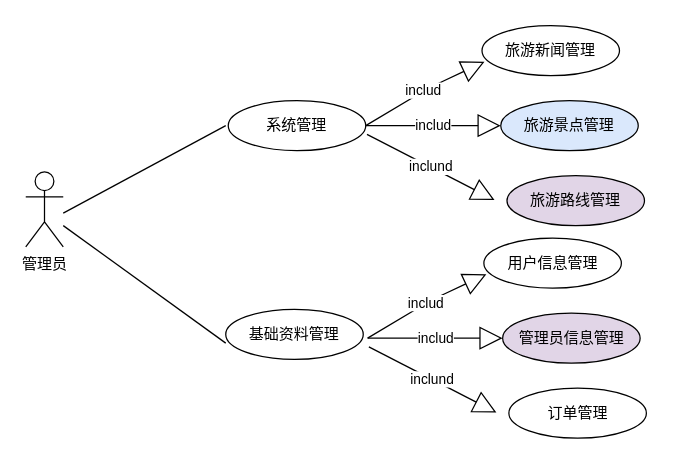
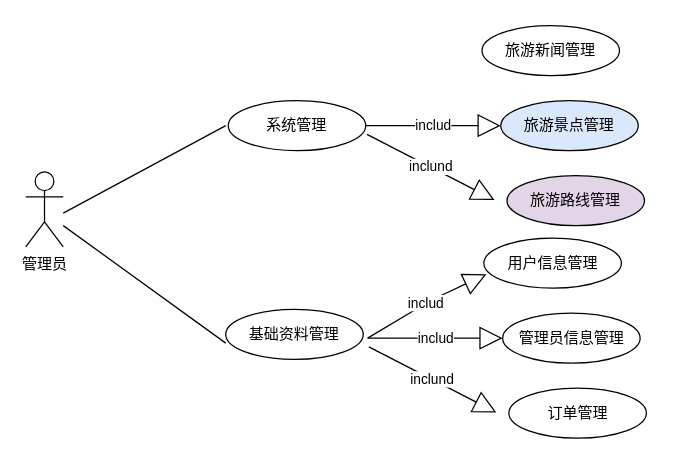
  <mxCell id="0" />
  <mxCell id="1" parent="0" />
  <mxCell id="2" value="基础资料管理" style="ellipse;whiteSpace=wrap;html=1;" vertex="1" parent="1"><mxGeometry x="180" y="247" width="110" height="40" as="geometry" /></mxCell>
  <mxCell id="3" value="系统管理" style="ellipse;whiteSpace=wrap;html=1;" vertex="1" parent="1"><mxGeometry x="182" y="80" width="110" height="40" as="geometry" /></mxCell>
  <mxCell id="4" value="&lt;font style=&quot;vertical-align: inherit&quot;&gt;&lt;font style=&quot;vertical-align: inherit&quot;&gt;旅游新闻管理&lt;/font&gt;&lt;/font&gt;" style="ellipse;whiteSpace=wrap;html=1;" vertex="1" parent="1"><mxGeometry x="385" y="20" width="110" height="40" as="geometry" /></mxCell>
  <mxCell id="5" value="&lt;font style=&quot;vertical-align: inherit&quot;&gt;&lt;font style=&quot;vertical-align: inherit&quot;&gt;旅游景点管理&lt;/font&gt;&lt;/font&gt;" style="ellipse;whiteSpace=wrap;html=1;fillColor=#dae8fc;" vertex="1" parent="1"><mxGeometry x="400" y="80" width="110" height="40" as="geometry" /></mxCell>
  <mxCell id="6" value="&lt;font style=&quot;vertical-align: inherit&quot;&gt;&lt;font style=&quot;vertical-align: inherit&quot;&gt;管理员&lt;/font&gt;&lt;/font&gt;" style="shape=umlActor;verticalLabelPosition=bottom;labelBackgroundColor=#ffffff;verticalAlign=top;html=1;" vertex="1" parent="1"><mxGeometry x="20" y="137" width="30" height="60" as="geometry" /></mxCell>
  <mxCell id="7" value="&lt;font style=&quot;vertical-align: inherit&quot;&gt;&lt;font style=&quot;vertical-align: inherit&quot;&gt;旅游路线管理&lt;/font&gt;&lt;/font&gt;" style="ellipse;whiteSpace=wrap;html=1;fillColor=#e1d5e7;" vertex="1" parent="1"><mxGeometry x="405" y="140" width="110" height="40" as="geometry" /></mxCell>
- <mxCell id="8" value="&lt;font style=&quot;vertical-align: inherit&quot;&gt;&lt;font style=&quot;vertical-align: inherit&quot;&gt;includ&lt;/font&gt;&lt;/font&gt;" style="endArrow=block;endSize=16;endFill=0;html=1;entryX=0.018;entryY=0.725;entryDx=0;entryDy=0;entryPerimeter=0;exitX=1;exitY=0.5;exitDx=0;exitDy=0;" edge="1" parent="1" source="3" target="4"><mxGeometry width="160" relative="1" as="geometry"><mxPoint x="290" y="100" as="sourcePoint" /><mxPoint x="423" y="69.5" as="targetPoint" /><Array as="points"><mxPoint x="343" y="69.5" /></Array></mxGeometry></mxCell>
  <mxCell id="9" value="&lt;font style=&quot;vertical-align: inherit&quot;&gt;&lt;font style=&quot;vertical-align: inherit&quot;&gt;includ&lt;/font&gt;&lt;/font&gt;" style="endArrow=block;endSize=16;endFill=0;html=1;" edge="1" parent="1"><mxGeometry width="160" relative="1" as="geometry"><mxPoint x="292" y="100" as="sourcePoint" /><mxPoint x="400" y="100" as="targetPoint" /></mxGeometry></mxCell>
  <mxCell id="10" value="&lt;font style=&quot;vertical-align: inherit&quot;&gt;&lt;font style=&quot;vertical-align: inherit&quot;&gt;inclund&lt;/font&gt;&lt;/font&gt;" style="endArrow=block;endSize=16;endFill=0;html=1;exitX=1.009;exitY=0.675;exitDx=0;exitDy=0;exitPerimeter=0;" edge="1" parent="1" source="3"><mxGeometry width="160" relative="1" as="geometry"><mxPoint x="280" y="100" as="sourcePoint" /><mxPoint x="395" y="159.5" as="targetPoint" /></mxGeometry></mxCell>
  <mxCell id="11" value="" style="endArrow=none;html=1;" edge="1" parent="1"><mxGeometry width="50" height="50" relative="1" as="geometry"><mxPoint x="50" y="170" as="sourcePoint" /><mxPoint x="180" y="100" as="targetPoint" /></mxGeometry></mxCell>
  <mxCell id="12" value="" style="endArrow=none;html=1;entryX=0;entryY=0.675;entryDx=0;entryDy=0;entryPerimeter=0;" edge="1" parent="1" target="2"><mxGeometry width="50" height="50" relative="1" as="geometry"><mxPoint x="50" y="180" as="sourcePoint" /><mxPoint x="230" y="180" as="targetPoint" /></mxGeometry></mxCell>
  <mxCell id="13" value="&lt;font style=&quot;vertical-align: inherit&quot;&gt;&lt;font style=&quot;vertical-align: inherit&quot;&gt;用户信息管理&lt;/font&gt;&lt;/font&gt;" style="ellipse;whiteSpace=wrap;html=1;" vertex="1" parent="1"><mxGeometry x="386.5" y="190" width="110" height="40" as="geometry" /></mxCell>
- <mxCell id="14" value="&lt;font style=&quot;vertical-align: inherit&quot;&gt;&lt;font style=&quot;vertical-align: inherit&quot;&gt;管理员信息管理&lt;/font&gt;&lt;/font&gt;" style="ellipse;whiteSpace=wrap;html=1;fillColor=#e1d5e7;" vertex="1" parent="1"><mxGeometry x="401.5" y="250" width="110" height="40" as="geometry" /></mxCell>
+ <mxCell id="14" value="&lt;font style=&quot;vertical-align: inherit&quot;&gt;&lt;font style=&quot;vertical-align: inherit&quot;&gt;管理员信息管理&lt;/font&gt;&lt;/font&gt;" style="ellipse;whiteSpace=wrap;html=1;" vertex="1" parent="1"><mxGeometry x="401.5" y="250" width="110" height="40" as="geometry" /></mxCell>
  <mxCell id="15" value="&lt;font style=&quot;vertical-align: inherit&quot;&gt;&lt;font style=&quot;vertical-align: inherit&quot;&gt;订单管理&lt;/font&gt;&lt;/font&gt;" style="ellipse;whiteSpace=wrap;html=1;" vertex="1" parent="1"><mxGeometry x="406.5" y="310" width="110" height="40" as="geometry" /></mxCell>
  <mxCell id="16" value="&lt;font style=&quot;vertical-align: inherit&quot;&gt;&lt;font style=&quot;vertical-align: inherit&quot;&gt;includ&lt;/font&gt;&lt;/font&gt;" style="endArrow=block;endSize=16;endFill=0;html=1;entryX=0.018;entryY=0.725;entryDx=0;entryDy=0;entryPerimeter=0;exitX=1;exitY=0.5;exitDx=0;exitDy=0;" edge="1" target="13" parent="1"><mxGeometry width="160" relative="1" as="geometry"><mxPoint x="293.5" y="270" as="sourcePoint" /><mxPoint x="424.5" y="239.5" as="targetPoint" /><Array as="points"><mxPoint x="344.5" y="239.5" /></Array></mxGeometry></mxCell>
  <mxCell id="17" value="&lt;font style=&quot;vertical-align: inherit&quot;&gt;&lt;font style=&quot;vertical-align: inherit&quot;&gt;includ&lt;/font&gt;&lt;/font&gt;" style="endArrow=block;endSize=16;endFill=0;html=1;" edge="1" parent="1"><mxGeometry width="160" relative="1" as="geometry"><mxPoint x="293.5" y="270" as="sourcePoint" /><mxPoint x="401.5" y="270" as="targetPoint" /></mxGeometry></mxCell>
  <mxCell id="18" value="&lt;font style=&quot;vertical-align: inherit&quot;&gt;&lt;font style=&quot;vertical-align: inherit&quot;&gt;inclund&lt;/font&gt;&lt;/font&gt;" style="endArrow=block;endSize=16;endFill=0;html=1;exitX=1.009;exitY=0.675;exitDx=0;exitDy=0;exitPerimeter=0;" edge="1" parent="1"><mxGeometry width="160" relative="1" as="geometry"><mxPoint x="294.5" y="277" as="sourcePoint" /><mxPoint x="396.5" y="329.5" as="targetPoint" /></mxGeometry></mxCell>
